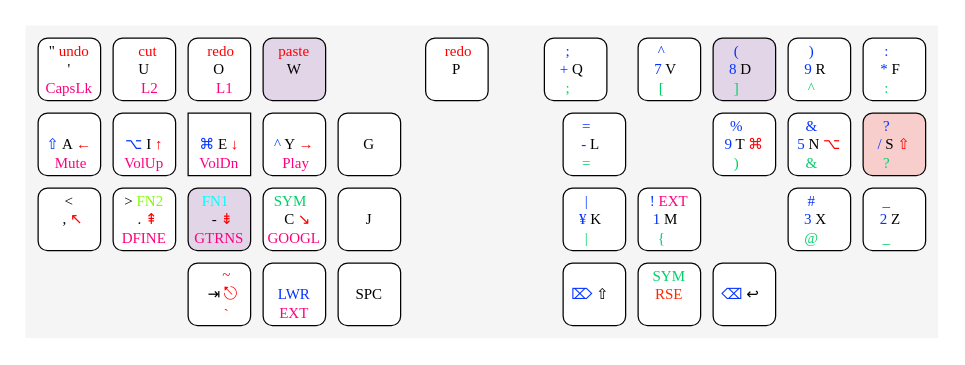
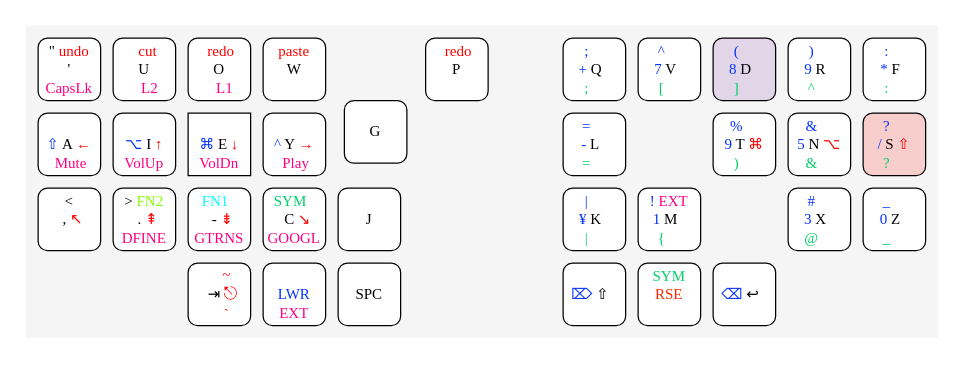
  <mxCell id="0" />
  <mxCell id="1" parent="0" />
  <mxCell id="2" value="" style="rounded=0;whiteSpace=wrap;html=1;fontColor=#333333;fillColor=#f5f5f5;strokeColor=none;fontFamily=Source Code Pro;fontSource=https%3A%2F%2Ffonts.googleapis.com%2Fcss%3Ffamily%3DSource%2BCode%2BPro;" parent="1" vertex="1"><mxGeometry x="20" y="20" width="730" height="250" as="geometry" /></mxCell>
  <mxCell id="3" value="&quot; &lt;font color=&quot;#ff0000&quot;&gt;undo&lt;/font&gt;&lt;br&gt;'&lt;br&gt;&lt;font color=&quot;#ff0080&quot;&gt;CapsLk&lt;/font&gt;" style="rounded=1;whiteSpace=wrap;html=1;fontFamily=Source Code Pro;fontSource=https%3A%2F%2Ffonts.googleapis.com%2Fcss%3Ffamily%3DSource%2BCode%2BPro;" parent="1" vertex="1"><mxGeometry x="30" y="30" width="50" height="50" as="geometry" /></mxCell>
  <mxCell id="4" value="&lt;font color=&quot;#ff0000&quot;&gt;&amp;nbsp; cut&lt;br&gt;&lt;/font&gt;U&lt;br&gt;&lt;font color=&quot;#ff0080&quot;&gt;&amp;nbsp; &amp;nbsp;L2&lt;/font&gt;" style="rounded=1;whiteSpace=wrap;html=1;fontFamily=Source Code Pro;fontSource=https%3A%2F%2Ffonts.googleapis.com%2Fcss%3Ffamily%3DSource%2BCode%2BPro;" parent="1" vertex="1"><mxGeometry x="90" y="30" width="50" height="50" as="geometry" /></mxCell>
  <mxCell id="5" value="&lt;font color=&quot;#ff0000&quot;&gt;&amp;nbsp;redo&lt;/font&gt;&lt;br&gt;O&lt;br&gt;&lt;font color=&quot;#ff0080&quot;&gt;&amp;nbsp; &amp;nbsp;L1&lt;/font&gt;" style="rounded=1;whiteSpace=wrap;html=1;fontFamily=Source Code Pro;fontSource=https%3A%2F%2Ffonts.googleapis.com%2Fcss%3Ffamily%3DSource%2BCode%2BPro;" parent="1" vertex="1"><mxGeometry x="150" y="30" width="50" height="50" as="geometry" /></mxCell>
- <mxCell id="6" value="&lt;font color=&quot;#ff0000&quot;&gt;paste&lt;br&gt;&lt;/font&gt;W&lt;br&gt;&amp;nbsp;" style="rounded=1;whiteSpace=wrap;html=1;fontFamily=Source Code Pro;fontSource=https%3A%2F%2Ffonts.googleapis.com%2Fcss%3Ffamily%3DSource%2BCode%2BPro;fillColor=#e1d5e7;" parent="1" vertex="1"><mxGeometry x="210" y="30" width="50" height="50" as="geometry" /></mxCell>
+ <mxCell id="6" value="&lt;font color=&quot;#ff0000&quot;&gt;paste&lt;br&gt;&lt;/font&gt;W&lt;br&gt;&amp;nbsp;" style="rounded=1;whiteSpace=wrap;html=1;fontFamily=Source Code Pro;fontSource=https%3A%2F%2Ffonts.googleapis.com%2Fcss%3Ffamily%3DSource%2BCode%2BPro;" parent="1" vertex="1"><mxGeometry x="210" y="30" width="50" height="50" as="geometry" /></mxCell>
  <mxCell id="7" value="&lt;font color=&quot;#ff0000&quot;&gt;&amp;nbsp;redo&lt;br&gt;&lt;/font&gt;P&lt;br&gt;&amp;nbsp;" style="rounded=1;whiteSpace=wrap;html=1;fontFamily=Source Code Pro;fontSource=https%3A%2F%2Ffonts.googleapis.com%2Fcss%3Ffamily%3DSource%2BCode%2BPro;" parent="1" vertex="1"><mxGeometry x="340" y="30" width="50" height="50" as="geometry" /></mxCell>
  <mxCell id="8" value="&amp;nbsp;&lt;br&gt;&lt;font color=&quot;#0433ff&quot;&gt;⇧&lt;/font&gt; A &lt;font color=&quot;#ff0000&quot;&gt;←&lt;br&gt;&lt;/font&gt;&lt;font color=&quot;#ff0080&quot;&gt;&amp;nbsp;Mute&lt;/font&gt;" style="rounded=1;whiteSpace=wrap;html=1;fontFamily=Source Code Pro;fontSource=https%3A%2F%2Ffonts.googleapis.com%2Fcss%3Ffamily%3DSource%2BCode%2BPro;" parent="1" vertex="1"><mxGeometry x="30" y="90" width="50" height="50" as="geometry" /></mxCell>
  <mxCell id="9" value="&amp;nbsp;&lt;br&gt;&lt;font color=&quot;#0433ff&quot;&gt;⌥&lt;/font&gt; I &lt;font color=&quot;#ff0000&quot;&gt;↑&lt;/font&gt;&lt;br&gt;&lt;font color=&quot;#ff0080&quot;&gt;VolUp&lt;/font&gt;" style="rounded=1;whiteSpace=wrap;html=1;fontFamily=Source Code Pro;fontSource=https%3A%2F%2Ffonts.googleapis.com%2Fcss%3Ffamily%3DSource%2BCode%2BPro;" parent="1" vertex="1"><mxGeometry x="90" y="90" width="50" height="50" as="geometry" /></mxCell>
  <mxCell id="10" value="&amp;nbsp;&lt;br&gt;&lt;font color=&quot;#0433ff&quot;&gt;⌘&lt;/font&gt; E &lt;font color=&quot;#ff0000&quot;&gt;↓&lt;/font&gt;&lt;br&gt;&lt;font color=&quot;#ff0080&quot;&gt;VolDn&lt;/font&gt;" style="whiteSpace=wrap;html=1;fontFamily=Source Code Pro;fontSource=https%3A%2F%2Ffonts.googleapis.com%2Fcss%3Ffamily%3DSource%2BCode%2BPro;rounded=0;" parent="1" vertex="1"><mxGeometry x="150" y="90" width="50" height="50" as="geometry" /></mxCell>
  <mxCell id="11" value="&amp;nbsp;&lt;br&gt;&lt;font color=&quot;#0433ff&quot;&gt;^ &lt;/font&gt;Y &lt;font color=&quot;#ff0000&quot;&gt;→&lt;/font&gt;&lt;br&gt;&lt;font color=&quot;#ff0080&quot;&gt;&amp;nbsp;Play&lt;/font&gt;" style="rounded=1;whiteSpace=wrap;html=1;fontFamily=Source Code Pro;fontSource=https%3A%2F%2Ffonts.googleapis.com%2Fcss%3Ffamily%3DSource%2BCode%2BPro;" parent="1" vertex="1"><mxGeometry x="210" y="90" width="50" height="50" as="geometry" /></mxCell>
- <mxCell id="12" value="G" style="rounded=1;whiteSpace=wrap;html=1;fontFamily=Source Code Pro;fontSource=https%3A%2F%2Ffonts.googleapis.com%2Fcss%3Ffamily%3DSource%2BCode%2BPro;" parent="1" vertex="1"><mxGeometry x="270" y="90" width="50" height="50" as="geometry" /></mxCell>
+ <mxCell id="12" value="G" style="rounded=1;whiteSpace=wrap;html=1;fontFamily=Source Code Pro;fontSource=https%3A%2F%2Ffonts.googleapis.com%2Fcss%3Ffamily%3DSource%2BCode%2BPro;" parent="1" vertex="1"><mxGeometry x="275" y="80" width="50" height="50" as="geometry" /></mxCell>
  <mxCell id="13" value="&amp;lt;&lt;br&gt;&amp;nbsp; , &lt;font color=&quot;#ff0000&quot;&gt;↖&lt;br&gt;&lt;/font&gt;&amp;nbsp;" style="rounded=1;whiteSpace=wrap;html=1;fontFamily=Source Code Pro;fontSource=https%3A%2F%2Ffonts.googleapis.com%2Fcss%3Ffamily%3DSource%2BCode%2BPro;" parent="1" vertex="1"><mxGeometry x="30" y="150" width="50" height="50" as="geometry" /></mxCell>
  <mxCell id="14" value="&amp;gt; &lt;font color=&quot;#80ff00&quot;&gt;FN2&lt;/font&gt;&lt;br&gt;&amp;nbsp; . &lt;font color=&quot;#ff0000&quot;&gt;⇞&lt;/font&gt;&lt;br&gt;&lt;font color=&quot;#ff0080&quot;&gt;DFINE&lt;/font&gt;" style="rounded=1;whiteSpace=wrap;html=1;fontFamily=Source Code Pro;fontSource=https%3A%2F%2Ffonts.googleapis.com%2Fcss%3Ffamily%3DSource%2BCode%2BPro;" parent="1" vertex="1"><mxGeometry x="90" y="150" width="50" height="50" as="geometry" /></mxCell>
- <mxCell id="15" value="&lt;font color=&quot;#00ffff&quot;&gt;FN1 &amp;nbsp;&lt;/font&gt;&lt;br&gt;&amp;nbsp; - &lt;font color=&quot;#ff0000&quot;&gt;⇟&lt;/font&gt;&lt;br&gt;&lt;font color=&quot;#ff0080&quot;&gt;GTRNS&lt;/font&gt;" style="rounded=1;whiteSpace=wrap;html=1;fontFamily=Source Code Pro;fontSource=https%3A%2F%2Ffonts.googleapis.com%2Fcss%3Ffamily%3DSource%2BCode%2BPro;fillColor=#e1d5e7;" parent="1" vertex="1"><mxGeometry x="150" y="150" width="50" height="50" as="geometry" /></mxCell>
+ <mxCell id="15" value="&lt;font color=&quot;#00ffff&quot;&gt;FN1 &amp;nbsp;&lt;/font&gt;&lt;br&gt;&amp;nbsp; - &lt;font color=&quot;#ff0000&quot;&gt;⇟&lt;/font&gt;&lt;br&gt;&lt;font color=&quot;#ff0080&quot;&gt;GTRNS&lt;/font&gt;" style="rounded=1;whiteSpace=wrap;html=1;fontFamily=Source Code Pro;fontSource=https%3A%2F%2Ffonts.googleapis.com%2Fcss%3Ffamily%3DSource%2BCode%2BPro;" parent="1" vertex="1"><mxGeometry x="150" y="150" width="50" height="50" as="geometry" /></mxCell>
  <mxCell id="16" value="&lt;font color=&quot;#00cf68&quot;&gt;SYM &amp;nbsp;&lt;br&gt;&lt;/font&gt;&amp;nbsp; C &lt;font color=&quot;#ff0000&quot;&gt;↘&lt;/font&gt;&lt;br&gt;&lt;font color=&quot;#ff0080&quot;&gt;GOOGL&lt;/font&gt;" style="rounded=1;whiteSpace=wrap;html=1;fontFamily=Source Code Pro;fontSource=https%3A%2F%2Ffonts.googleapis.com%2Fcss%3Ffamily%3DSource%2BCode%2BPro;" parent="1" vertex="1"><mxGeometry x="210" y="150" width="50" height="50" as="geometry" /></mxCell>
  <mxCell id="17" value="J" style="rounded=1;whiteSpace=wrap;html=1;fontFamily=Source Code Pro;fontSource=https%3A%2F%2Ffonts.googleapis.com%2Fcss%3Ffamily%3DSource%2BCode%2BPro;" parent="1" vertex="1"><mxGeometry x="270" y="150" width="50" height="50" as="geometry" /></mxCell>
  <mxCell id="18" value="SPC" style="rounded=1;whiteSpace=wrap;html=1;fontFamily=Source Code Pro;fontSource=https%3A%2F%2Ffonts.googleapis.com%2Fcss%3Ffamily%3DSource%2BCode%2BPro;" parent="1" vertex="1"><mxGeometry x="270" y="210" width="50" height="50" as="geometry" /></mxCell>
- <mxCell id="19" value="&lt;font color=&quot;#0433ff&quot;&gt;; &amp;nbsp; &amp;nbsp;&lt;br&gt;+&lt;/font&gt; Q &amp;nbsp;&lt;br&gt;&lt;font color=&quot;#00cf68&quot;&gt;; &amp;nbsp; &amp;nbsp;&lt;/font&gt;" style="rounded=1;whiteSpace=wrap;html=1;fontFamily=Source Code Pro;fontSource=https%3A%2F%2Ffonts.googleapis.com%2Fcss%3Ffamily%3DSource%2BCode%2BPro;" parent="1" vertex="1"><mxGeometry x="435" y="30" width="50" height="50" as="geometry" /></mxCell>
+ <mxCell id="19" value="&lt;font color=&quot;#0433ff&quot;&gt;; &amp;nbsp; &amp;nbsp;&lt;br&gt;+&lt;/font&gt; Q &amp;nbsp;&lt;br&gt;&lt;font color=&quot;#00cf68&quot;&gt;; &amp;nbsp; &amp;nbsp;&lt;/font&gt;" style="rounded=1;whiteSpace=wrap;html=1;fontFamily=Source Code Pro;fontSource=https%3A%2F%2Ffonts.googleapis.com%2Fcss%3Ffamily%3DSource%2BCode%2BPro;" parent="1" vertex="1"><mxGeometry x="450" y="30" width="50" height="50" as="geometry" /></mxCell>
  <mxCell id="20" value="&lt;font color=&quot;#0433ff&quot;&gt;^ &amp;nbsp; &amp;nbsp;&lt;br&gt;7&lt;/font&gt; V &amp;nbsp;&lt;br&gt;&lt;font color=&quot;#00cf68&quot;&gt;[ &amp;nbsp; &amp;nbsp;&lt;/font&gt;" style="rounded=1;whiteSpace=wrap;html=1;fontFamily=Source Code Pro;fontSource=https%3A%2F%2Ffonts.googleapis.com%2Fcss%3Ffamily%3DSource%2BCode%2BPro;" parent="1" vertex="1"><mxGeometry x="510" y="30" width="50" height="50" as="geometry" /></mxCell>
  <mxCell id="21" value="&lt;font color=&quot;#0433ff&quot;&gt;( &amp;nbsp; &amp;nbsp;&lt;br&gt;8&lt;/font&gt; D &amp;nbsp;&lt;br&gt;&lt;font color=&quot;#00cf68&quot;&gt;] &amp;nbsp; &amp;nbsp;&lt;/font&gt;" style="rounded=1;whiteSpace=wrap;html=1;fontFamily=Source Code Pro;fontSource=https%3A%2F%2Ffonts.googleapis.com%2Fcss%3Ffamily%3DSource%2BCode%2BPro;fillColor=#e1d5e7;" parent="1" vertex="1"><mxGeometry x="570" y="30" width="50" height="50" as="geometry" /></mxCell>
  <mxCell id="22" value="&lt;font color=&quot;#0433ff&quot;&gt;) &amp;nbsp; &amp;nbsp;&lt;br&gt;9&lt;/font&gt; R &amp;nbsp;&lt;br&gt;&lt;font color=&quot;#00cf68&quot;&gt;^ &amp;nbsp; &amp;nbsp;&lt;/font&gt;" style="rounded=1;whiteSpace=wrap;html=1;fontFamily=Source Code Pro;fontSource=https%3A%2F%2Ffonts.googleapis.com%2Fcss%3Ffamily%3DSource%2BCode%2BPro;" parent="1" vertex="1"><mxGeometry x="630" y="30" width="50" height="50" as="geometry" /></mxCell>
  <mxCell id="23" value="&lt;font color=&quot;#0433ff&quot;&gt;: &amp;nbsp; &amp;nbsp;&lt;br&gt;*&lt;/font&gt; F &amp;nbsp;&lt;br&gt;&lt;font color=&quot;#00cf68&quot;&gt;: &amp;nbsp; &amp;nbsp;&lt;/font&gt;" style="rounded=1;whiteSpace=wrap;html=1;fontFamily=Source Code Pro;fontSource=https%3A%2F%2Ffonts.googleapis.com%2Fcss%3Ffamily%3DSource%2BCode%2BPro;" parent="1" vertex="1"><mxGeometry x="690" y="30" width="50" height="50" as="geometry" /></mxCell>
  <mxCell id="24" value="&lt;font color=&quot;#0433ff&quot;&gt;= &amp;nbsp; &amp;nbsp;&lt;/font&gt;&lt;br&gt;&lt;font color=&quot;#0433ff&quot;&gt;- &lt;/font&gt;L &amp;nbsp;&lt;br&gt;&lt;font color=&quot;#00cf68&quot;&gt;= &amp;nbsp; &amp;nbsp;&lt;/font&gt;" style="rounded=1;whiteSpace=wrap;html=1;fontFamily=Source Code Pro;fontSource=https%3A%2F%2Ffonts.googleapis.com%2Fcss%3Ffamily%3DSource%2BCode%2BPro;" parent="1" vertex="1"><mxGeometry x="450" y="90" width="50" height="50" as="geometry" /></mxCell>
  <mxCell id="25" value="&lt;font color=&quot;#0433ff&quot;&gt;% &amp;nbsp; &amp;nbsp;&lt;/font&gt;&lt;br&gt;&lt;font color=&quot;#0433ff&quot;&gt;9&lt;/font&gt; T &lt;font color=&quot;#ff0000&quot;&gt;⌘&lt;br&gt;&lt;/font&gt;&lt;font color=&quot;#00cf68&quot;&gt;) &amp;nbsp; &amp;nbsp;&lt;/font&gt;" style="rounded=1;whiteSpace=wrap;html=1;fontFamily=Source Code Pro;fontSource=https%3A%2F%2Ffonts.googleapis.com%2Fcss%3Ffamily%3DSource%2BCode%2BPro;" parent="1" vertex="1"><mxGeometry x="570" y="90" width="50" height="50" as="geometry" /></mxCell>
  <mxCell id="26" value="&lt;font color=&quot;#0433ff&quot;&gt;&amp;amp; &amp;nbsp; &amp;nbsp;&lt;/font&gt;&lt;br&gt;&lt;font color=&quot;#0433ff&quot;&gt;5&lt;/font&gt; N &lt;font color=&quot;#ff0000&quot;&gt;⌥&lt;/font&gt;&lt;br&gt;&lt;font color=&quot;#00cf68&quot;&gt;&amp;amp; &amp;nbsp; &amp;nbsp;&lt;/font&gt;" style="rounded=1;whiteSpace=wrap;html=1;fontFamily=Source Code Pro;fontSource=https%3A%2F%2Ffonts.googleapis.com%2Fcss%3Ffamily%3DSource%2BCode%2BPro;" parent="1" vertex="1"><mxGeometry x="630" y="90" width="50" height="50" as="geometry" /></mxCell>
  <mxCell id="27" value="&lt;font color=&quot;#0433ff&quot;&gt;? &amp;nbsp; &amp;nbsp;&lt;/font&gt;&lt;br&gt;&lt;font color=&quot;#0433ff&quot;&gt;/&lt;/font&gt; S &lt;font color=&quot;#ff0000&quot;&gt;⇧&lt;br&gt;&lt;/font&gt;&lt;font color=&quot;#00cf68&quot;&gt;? &amp;nbsp; &amp;nbsp;&lt;/font&gt;" style="rounded=1;whiteSpace=wrap;html=1;fontFamily=Source Code Pro;fontSource=https%3A%2F%2Ffonts.googleapis.com%2Fcss%3Ffamily%3DSource%2BCode%2BPro;fillColor=#f8cecc;" parent="1" vertex="1"><mxGeometry x="690" y="90" width="50" height="50" as="geometry" /></mxCell>
  <mxCell id="28" value="&lt;font color=&quot;#0433ff&quot;&gt;| &amp;nbsp; &amp;nbsp;&lt;/font&gt;&lt;br&gt;&lt;font color=&quot;#0433ff&quot;&gt;¥&lt;/font&gt; K &amp;nbsp;&lt;br&gt;&lt;font color=&quot;#00cf68&quot;&gt;| &amp;nbsp; &amp;nbsp;&lt;/font&gt;" style="rounded=1;whiteSpace=wrap;html=1;fontFamily=Source Code Pro;fontSource=https%3A%2F%2Ffonts.googleapis.com%2Fcss%3Ffamily%3DSource%2BCode%2BPro;" parent="1" vertex="1"><mxGeometry x="450" y="150" width="50" height="50" as="geometry" /></mxCell>
  <mxCell id="29" value="&lt;font color=&quot;#0433ff&quot;&gt;!&lt;/font&gt; &lt;font color=&quot;#ff0080&quot;&gt;EXT&lt;/font&gt;&lt;br&gt;&lt;font color=&quot;#0433ff&quot;&gt;1 &lt;/font&gt;M &amp;nbsp;&lt;br&gt;&lt;font color=&quot;#00cf68&quot;&gt;{ &amp;nbsp; &amp;nbsp;&lt;/font&gt;" style="rounded=1;whiteSpace=wrap;html=1;fontFamily=Source Code Pro;fontSource=https%3A%2F%2Ffonts.googleapis.com%2Fcss%3Ffamily%3DSource%2BCode%2BPro;" parent="1" vertex="1"><mxGeometry x="510" y="150" width="50" height="50" as="geometry" /></mxCell>
  <mxCell id="30" value="&lt;font color=&quot;#0433ff&quot;&gt;# &amp;nbsp; &amp;nbsp;&lt;/font&gt;&lt;br&gt;&lt;font color=&quot;#0433ff&quot;&gt;3&lt;/font&gt; X &amp;nbsp;&lt;br&gt;&lt;font color=&quot;#00cf68&quot;&gt;@ &amp;nbsp; &amp;nbsp;&lt;/font&gt;" style="rounded=1;whiteSpace=wrap;html=1;fontFamily=Source Code Pro;fontSource=https%3A%2F%2Ffonts.googleapis.com%2Fcss%3Ffamily%3DSource%2BCode%2BPro;" parent="1" vertex="1"><mxGeometry x="630" y="150" width="50" height="50" as="geometry" /></mxCell>
- <mxCell id="31" value="&lt;font color=&quot;#0433ff&quot;&gt;_ &amp;nbsp; &amp;nbsp;&lt;/font&gt;&lt;br&gt;&lt;font color=&quot;#0433ff&quot;&gt;2&lt;/font&gt; Z &amp;nbsp;&lt;br&gt;&lt;font color=&quot;#00cf68&quot;&gt;_ &amp;nbsp; &amp;nbsp;&lt;/font&gt;" style="rounded=1;whiteSpace=wrap;html=1;fontFamily=Source Code Pro;fontSource=https%3A%2F%2Ffonts.googleapis.com%2Fcss%3Ffamily%3DSource%2BCode%2BPro;" parent="1" vertex="1"><mxGeometry x="690" y="150" width="50" height="50" as="geometry" /></mxCell>
+ <mxCell id="31" value="&lt;font color=&quot;#0433ff&quot;&gt;_ &amp;nbsp; &amp;nbsp;&lt;/font&gt;&lt;br&gt;&lt;font color=&quot;#0433ff&quot;&gt;0&lt;/font&gt; Z &amp;nbsp;&lt;br&gt;&lt;font color=&quot;#00cf68&quot;&gt;_ &amp;nbsp; &amp;nbsp;&lt;/font&gt;" style="rounded=1;whiteSpace=wrap;html=1;fontFamily=Source Code Pro;fontSource=https%3A%2F%2Ffonts.googleapis.com%2Fcss%3Ffamily%3DSource%2BCode%2BPro;" parent="1" vertex="1"><mxGeometry x="690" y="150" width="50" height="50" as="geometry" /></mxCell>
  <mxCell id="32" value="&lt;font color=&quot;#0433ff&quot;&gt;⌦&lt;/font&gt; ⇧ &amp;nbsp;" style="rounded=1;whiteSpace=wrap;html=1;fontFamily=Source Code Pro;fontSource=https%3A%2F%2Ffonts.googleapis.com%2Fcss%3Ffamily%3DSource%2BCode%2BPro;" parent="1" vertex="1"><mxGeometry x="450" y="210" width="50" height="50" as="geometry" /></mxCell>
  <mxCell id="33" value="&lt;font&gt;&lt;font color=&quot;#0433ff&quot;&gt;&amp;nbsp;&lt;br&gt;LWR&lt;/font&gt;&lt;br&gt;&lt;font color=&quot;#ff0080&quot;&gt;EXT&lt;/font&gt;&lt;br&gt;&lt;/font&gt;" style="rounded=1;whiteSpace=wrap;html=1;fontColor=default;fontFamily=Source Code Pro;fontSource=https%3A%2F%2Ffonts.googleapis.com%2Fcss%3Ffamily%3DSource%2BCode%2BPro;" parent="1" vertex="1"><mxGeometry x="210" y="210" width="50" height="50" as="geometry" /></mxCell>
  <mxCell id="34" value="&lt;font&gt;&lt;font color=&quot;#00cf68&quot;&gt;SYM&lt;br&gt;&lt;/font&gt;&lt;font color=&quot;#ff2600&quot;&gt;RSE&lt;br&gt;&amp;nbsp;&lt;br&gt;&lt;/font&gt;&lt;/font&gt;" style="rounded=1;whiteSpace=wrap;html=1;fontColor=default;fontFamily=Source Code Pro;fontSource=https%3A%2F%2Ffonts.googleapis.com%2Fcss%3Ffamily%3DSource%2BCode%2BPro;" parent="1" vertex="1"><mxGeometry x="510" y="210" width="50" height="50" as="geometry" /></mxCell>
  <mxCell id="35" value="&lt;font style=&quot;font-size: 12px;&quot;&gt;&lt;font color=&quot;#ff0000&quot;&gt;&amp;nbsp; &amp;nbsp; ~&lt;/font&gt;&lt;br&gt;&amp;nbsp; ⇥&amp;nbsp;&lt;/font&gt;&lt;font color=&quot;#ff0000&quot;&gt;&lt;span style=&quot;caret-color: rgb(77, 81, 86); font-size: 14px; text-align: left; background-color: rgb(255, 255, 255);&quot;&gt;⎋&lt;br&gt;&lt;/span&gt;&amp;nbsp; &amp;nbsp; `&lt;/font&gt;&lt;span style=&quot;text-align: start; caret-color: rgb(0, 0, 0);&quot;&gt;&lt;font style=&quot;font-size: 12px;&quot;&gt;&lt;br&gt;&lt;/font&gt;&lt;/span&gt;" style="rounded=1;whiteSpace=wrap;html=1;fontColor=#000000;strokeColor=#000000;fontFamily=Source Code Pro;fontSource=https%3A%2F%2Ffonts.googleapis.com%2Fcss%3Ffamily%3DSource%2BCode%2BPro;" parent="1" vertex="1"><mxGeometry x="150" y="210" width="50" height="50" as="geometry" /></mxCell>
  <mxCell id="36" value="&lt;font style=&quot;font-size: 12px;&quot;&gt;&lt;font color=&quot;#0433ff&quot;&gt;⌫&lt;/font&gt; ↩ &amp;nbsp;&lt;/font&gt;&lt;span style=&quot;text-align: start; caret-color: rgb(0, 0, 0);&quot;&gt;&lt;font style=&quot;font-size: 12px;&quot;&gt;&lt;br&gt;&lt;/font&gt;&lt;/span&gt;" style="rounded=1;whiteSpace=wrap;html=1;fontColor=#000000;fontFamily=Source Code Pro;fontSource=https%3A%2F%2Ffonts.googleapis.com%2Fcss%3Ffamily%3DSource%2BCode%2BPro;" parent="1" vertex="1"><mxGeometry x="570" y="210" width="50" height="50" as="geometry" /></mxCell>
